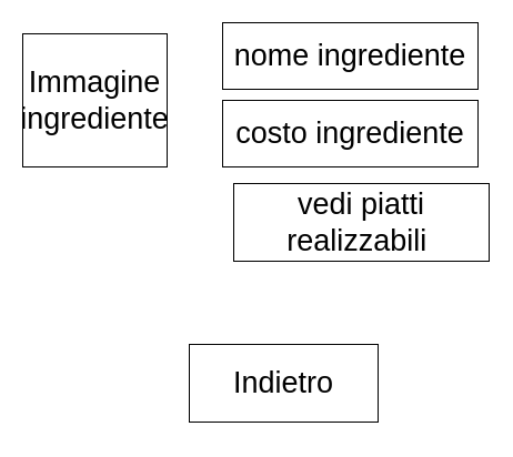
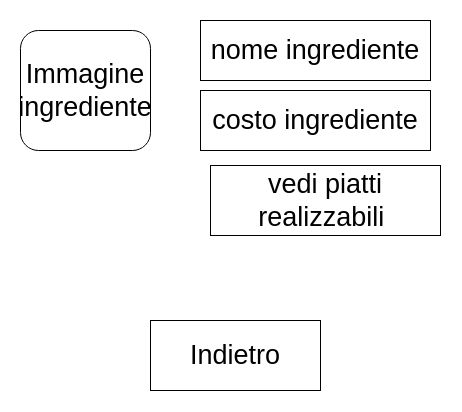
  <mxCell id="0" />
  <mxCell id="1" parent="0" />
  <mxCell id="2" value="costo ingrediente" style="rounded=0;whiteSpace=wrap;html=1;fontSize=27;" parent="1" vertex="1"><mxGeometry x="200" y="90" width="230" height="60" as="geometry" /></mxCell>
  <mxCell id="3" value="vedi piatti realizzabili&amp;nbsp;" style="rounded=0;whiteSpace=wrap;html=1;fontSize=27;" parent="1" vertex="1"><mxGeometry x="210" y="165" width="230" height="70" as="geometry" /></mxCell>
- <mxCell id="4" value="Immagine ingrediente" style="rounded=0;whiteSpace=wrap;html=1;fontSize=27;" parent="1" vertex="1"><mxGeometry x="20" y="30" width="130" height="120" as="geometry" /></mxCell>
+ <mxCell id="4" value="Immagine ingrediente" style="whiteSpace=wrap;html=1;fontSize=27;rounded=1;" parent="1" vertex="1"><mxGeometry x="20" y="30" width="130" height="120" as="geometry" /></mxCell>
  <mxCell id="5" value="nome ingrediente" style="rounded=0;whiteSpace=wrap;html=1;fontSize=27;" parent="1" vertex="1"><mxGeometry x="200" y="20" width="230" height="60" as="geometry" /></mxCell>
- <mxCell id="6" value="Indietro" style="rounded=0;whiteSpace=wrap;html=1;fontSize=27;" parent="1" vertex="1"><mxGeometry x="170" y="310" width="170" height="70" as="geometry" /></mxCell>
+ <mxCell id="6" value="Indietro" style="rounded=0;whiteSpace=wrap;html=1;fontSize=27;" parent="1" vertex="1"><mxGeometry x="150" y="320" width="170" height="70" as="geometry" /></mxCell>
